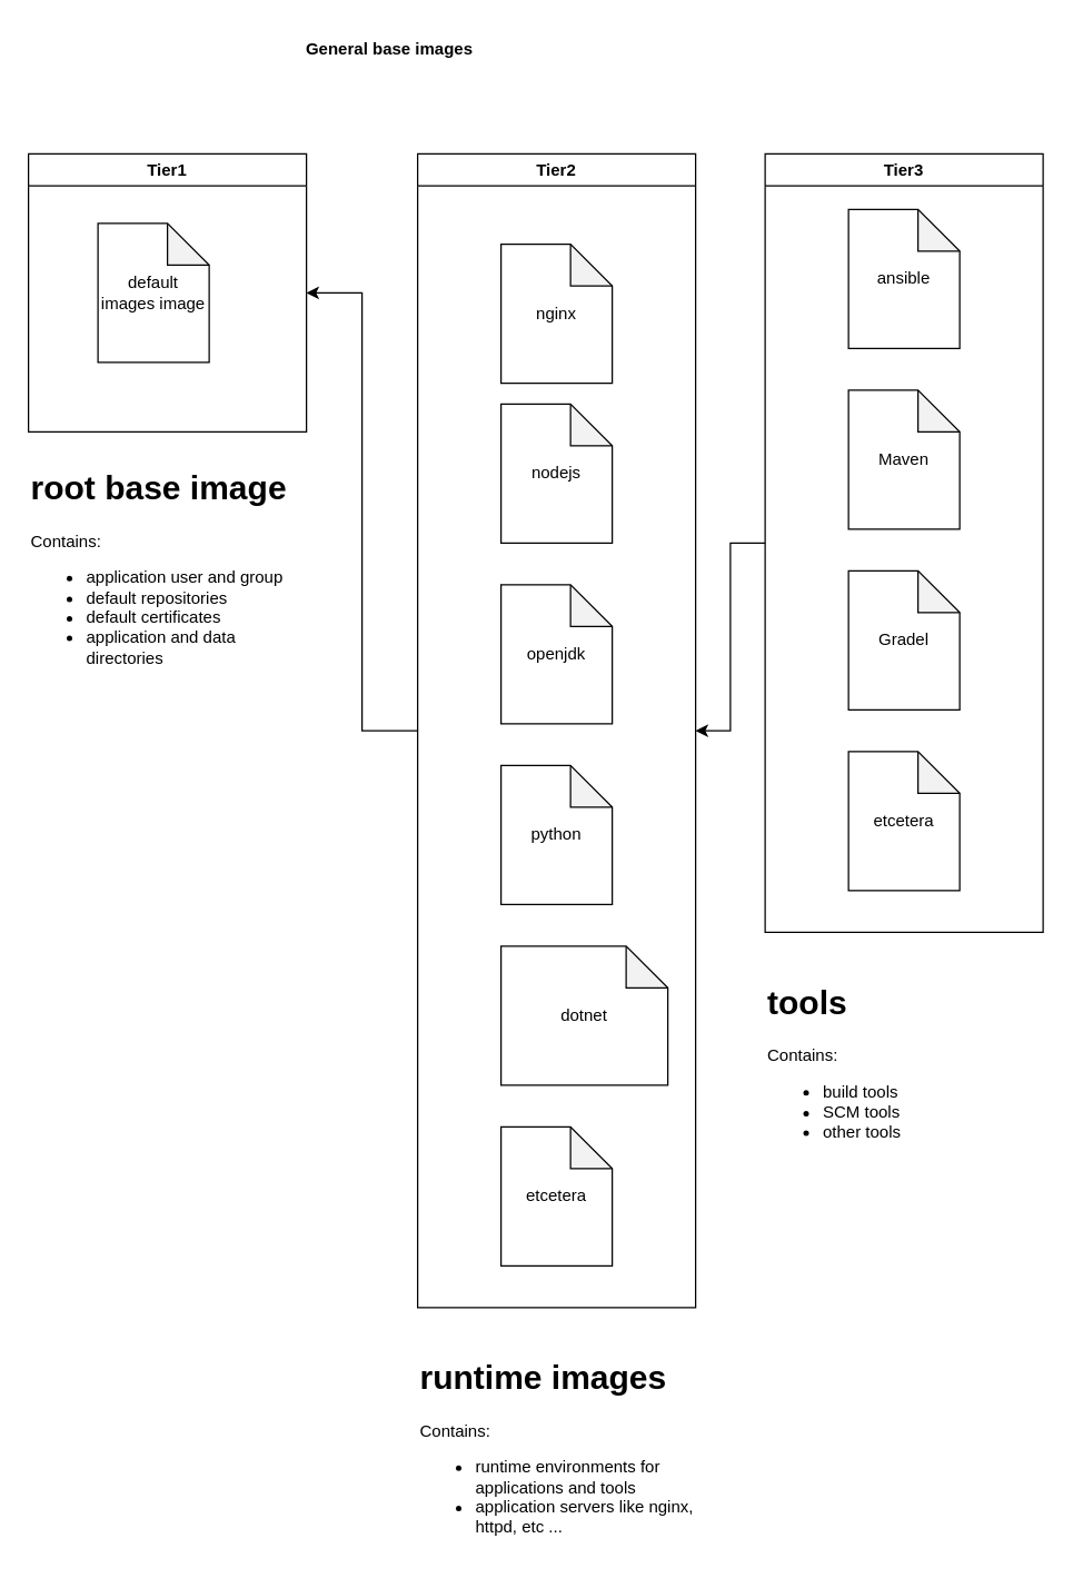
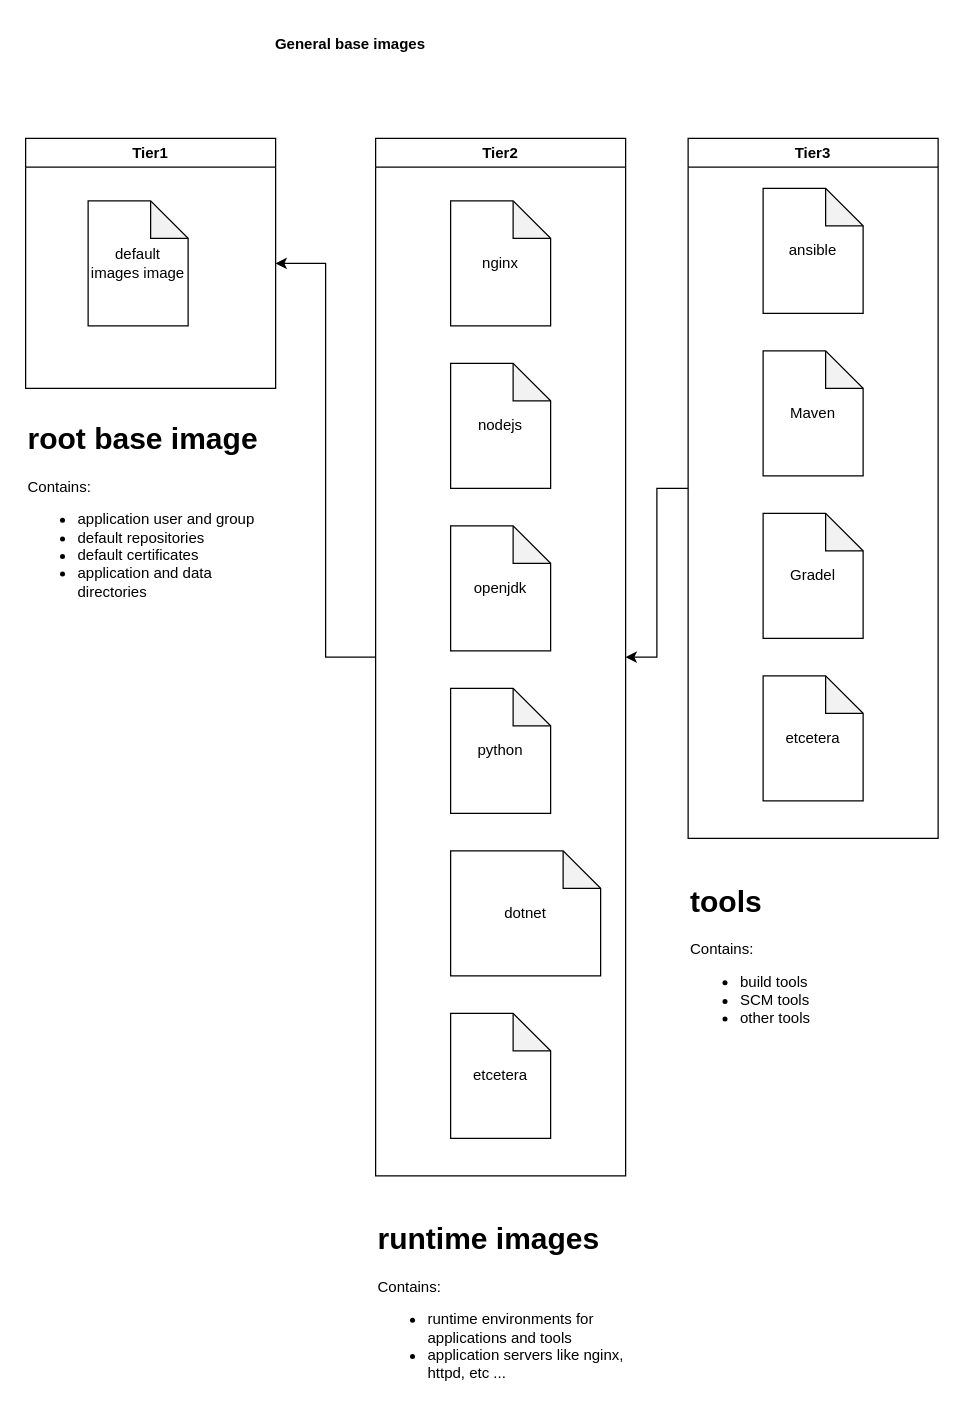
  <mxCell id="0" />
  <mxCell id="1" parent="0" />
  <mxCell id="2" value="Tier1" style="swimlane;whiteSpace=wrap;html=1;" vertex="1" parent="1"><mxGeometry x="20" y="110" width="200" height="200" as="geometry" /></mxCell>
  <mxCell id="3" value="default images image" style="shape=note;whiteSpace=wrap;html=1;backgroundOutline=1;darkOpacity=0.05;" vertex="1" parent="2"><mxGeometry x="50" y="50" width="80" height="100" as="geometry" /></mxCell>
  <mxCell id="4" value="&lt;b&gt;General base images&lt;/b&gt;" style="text;html=1;align=center;verticalAlign=middle;whiteSpace=wrap;rounded=0;" vertex="1" parent="1"><mxGeometry x="210" y="20" width="140" height="30" as="geometry" /></mxCell>
  <mxCell id="5" value="&lt;h1 style=&quot;margin-top: 0px;&quot;&gt;root base image&lt;/h1&gt;&lt;p&gt;Contains:&lt;/p&gt;&lt;p&gt;&lt;/p&gt;&lt;ul&gt;&lt;li&gt;application user and group&lt;/li&gt;&lt;li&gt;default repositories&lt;/li&gt;&lt;li&gt;default certificates&lt;/li&gt;&lt;li&gt;application and data directories&lt;/li&gt;&lt;/ul&gt;&lt;p&gt;&lt;/p&gt;" style="text;html=1;whiteSpace=wrap;overflow=hidden;rounded=0;" vertex="1" parent="1"><mxGeometry x="20" y="330" width="200" height="150" as="geometry" /></mxCell>
  <mxCell id="6" style="edgeStyle=orthogonalEdgeStyle;rounded=0;orthogonalLoop=1;jettySize=auto;html=1;entryX=1;entryY=0.5;entryDx=0;entryDy=0;" edge="1" parent="1" source="7" target="2"><mxGeometry relative="1" as="geometry" /></mxCell>
  <mxCell id="7" value="Tier2" style="swimlane;whiteSpace=wrap;html=1;" vertex="1" parent="1"><mxGeometry x="300" y="110" width="200" height="830" as="geometry" /></mxCell>
- <mxCell id="8" value="nginx" style="shape=note;whiteSpace=wrap;html=1;backgroundOutline=1;darkOpacity=0.05;" vertex="1" parent="7"><mxGeometry x="60" y="65" width="80" height="100" as="geometry" /></mxCell>
+ <mxCell id="8" value="nginx" style="shape=note;whiteSpace=wrap;html=1;backgroundOutline=1;darkOpacity=0.05;" vertex="1" parent="7"><mxGeometry x="60" y="50" width="80" height="100" as="geometry" /></mxCell>
  <mxCell id="9" value="nodejs" style="shape=note;whiteSpace=wrap;html=1;backgroundOutline=1;darkOpacity=0.05;" vertex="1" parent="7"><mxGeometry x="60" y="180" width="80" height="100" as="geometry" /></mxCell>
  <mxCell id="10" value="openjdk" style="shape=note;whiteSpace=wrap;html=1;backgroundOutline=1;darkOpacity=0.05;" vertex="1" parent="7"><mxGeometry x="60" y="310" width="80" height="100" as="geometry" /></mxCell>
  <mxCell id="11" value="python" style="shape=note;whiteSpace=wrap;html=1;backgroundOutline=1;darkOpacity=0.05;" vertex="1" parent="7"><mxGeometry x="60" y="440" width="80" height="100" as="geometry" /></mxCell>
  <mxCell id="12" value="dotnet" style="shape=note;whiteSpace=wrap;html=1;backgroundOutline=1;darkOpacity=0.05;" vertex="1" parent="7"><mxGeometry x="60" y="570" width="120" height="100" as="geometry" /></mxCell>
  <mxCell id="13" value="etcetera" style="shape=note;whiteSpace=wrap;html=1;backgroundOutline=1;darkOpacity=0.05;" vertex="1" parent="7"><mxGeometry x="60" y="700" width="80" height="100" as="geometry" /></mxCell>
  <mxCell id="14" value="&lt;h1 style=&quot;margin-top: 0px;&quot;&gt;runtime images&lt;/h1&gt;&lt;p&gt;Contains:&lt;/p&gt;&lt;p&gt;&lt;/p&gt;&lt;ul&gt;&lt;li&gt;runtime environments for applications and tools&lt;/li&gt;&lt;li&gt;application servers like nginx, httpd, etc ...&lt;/li&gt;&lt;/ul&gt;&lt;p&gt;&lt;/p&gt;" style="text;html=1;whiteSpace=wrap;overflow=hidden;rounded=0;" vertex="1" parent="1"><mxGeometry x="300" y="970" width="200" height="150" as="geometry" /></mxCell>
  <mxCell id="15" style="edgeStyle=orthogonalEdgeStyle;rounded=0;orthogonalLoop=1;jettySize=auto;html=1;entryX=1;entryY=0.5;entryDx=0;entryDy=0;" edge="1" parent="1" source="16" target="7"><mxGeometry relative="1" as="geometry" /></mxCell>
  <mxCell id="16" value="Tier3" style="swimlane;whiteSpace=wrap;html=1;" vertex="1" parent="1"><mxGeometry x="550" y="110" width="200" height="560" as="geometry" /></mxCell>
  <mxCell id="17" value="ansible" style="shape=note;whiteSpace=wrap;html=1;backgroundOutline=1;darkOpacity=0.05;" vertex="1" parent="16"><mxGeometry x="60" y="40" width="80" height="100" as="geometry" /></mxCell>
  <mxCell id="18" value="Maven" style="shape=note;whiteSpace=wrap;html=1;backgroundOutline=1;darkOpacity=0.05;" vertex="1" parent="16"><mxGeometry x="60" y="170" width="80" height="100" as="geometry" /></mxCell>
  <mxCell id="19" value="Gradel" style="shape=note;whiteSpace=wrap;html=1;backgroundOutline=1;darkOpacity=0.05;" vertex="1" parent="16"><mxGeometry x="60" y="300" width="80" height="100" as="geometry" /></mxCell>
  <mxCell id="20" value="etcetera" style="shape=note;whiteSpace=wrap;html=1;backgroundOutline=1;darkOpacity=0.05;" vertex="1" parent="16"><mxGeometry x="60" y="430" width="80" height="100" as="geometry" /></mxCell>
  <mxCell id="21" value="&lt;h1 style=&quot;margin-top: 0px;&quot;&gt;tools&lt;/h1&gt;&lt;p&gt;Contains:&lt;/p&gt;&lt;p&gt;&lt;/p&gt;&lt;ul&gt;&lt;li&gt;build tools&lt;/li&gt;&lt;li&gt;SCM tools&lt;/li&gt;&lt;li&gt;other tools&lt;/li&gt;&lt;/ul&gt;&lt;p&gt;&lt;/p&gt;" style="text;html=1;whiteSpace=wrap;overflow=hidden;rounded=0;" vertex="1" parent="1"><mxGeometry x="550" y="700" width="200" height="150" as="geometry" /></mxCell>
